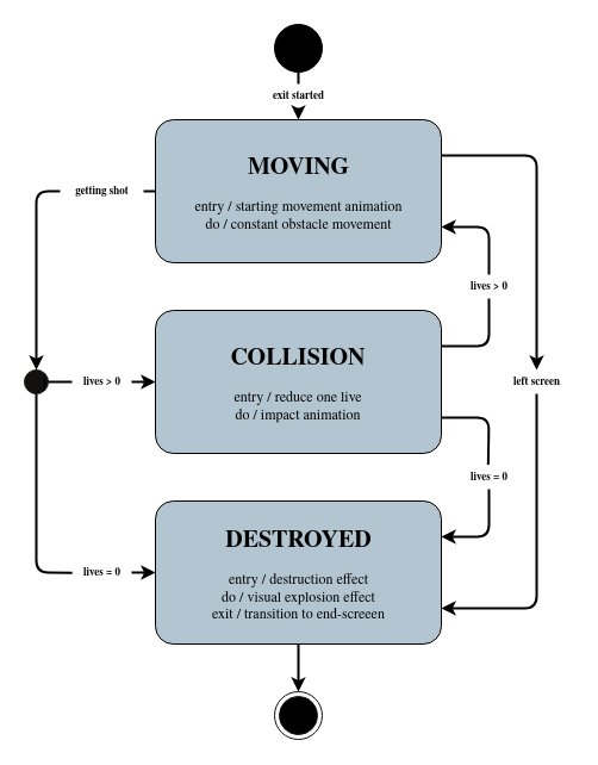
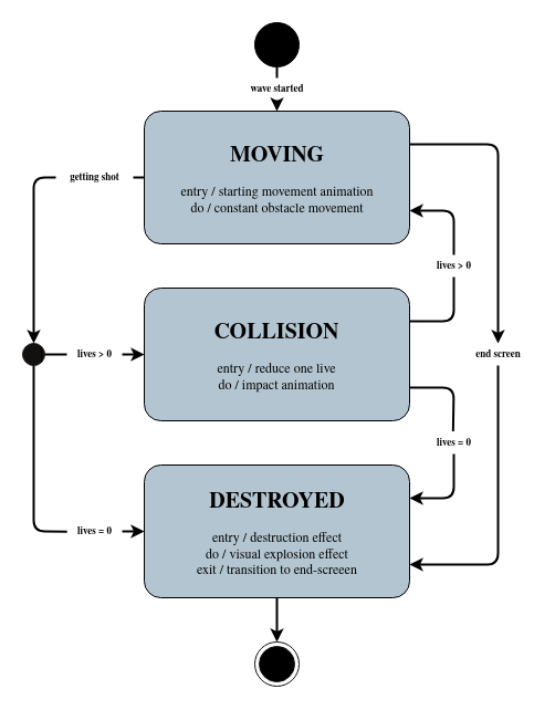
  <mxCell id="0" />
  <mxCell id="1" parent="0" />
  <mxCell id="2" style="edgeStyle=none;html=1;exitX=0;exitY=0.5;exitDx=0;exitDy=0;strokeColor=#000000;fontFamily=TeX Gyre Termes;fontSize=9;fontColor=#000000;endArrow=none;endFill=0;strokeWidth=2;" edge="1" parent="1" source="4" target="14"><mxGeometry relative="1" as="geometry" /></mxCell>
  <mxCell id="3" style="edgeStyle=none;html=1;exitX=1;exitY=0.25;exitDx=0;exitDy=0;strokeColor=#000000;strokeWidth=2;" edge="1" parent="1" source="4" target="26"><mxGeometry relative="1" as="geometry"><Array as="points"><mxPoint x="450" y="130" /></Array></mxGeometry></mxCell>
  <mxCell id="4" value="&lt;b style=&quot;font-size: 20px;&quot;&gt;MOVING&lt;br&gt;&lt;/b&gt;&lt;br&gt;entry / starting movement animation&lt;br&gt;do / constant obstacle movement&lt;br&gt;" style="html=1;align=center;verticalAlign=middle;rounded=1;absoluteArcSize=1;arcSize=30;dashed=0;fillColor=#B3C5D0;fontColor=#000000;strokeColor=#000000;fontFamily=TeX Gyre Termes;shadow=0;glass=0;" vertex="1" parent="1"><mxGeometry x="130" y="100" width="240" height="120" as="geometry" /></mxCell>
  <mxCell id="5" style="edgeStyle=none;html=1;exitX=1;exitY=0.75;exitDx=0;exitDy=0;entryX=0.487;entryY=-0.028;entryDx=0;entryDy=0;entryPerimeter=0;strokeColor=#000000;strokeWidth=2;fontFamily=TeX Gyre Termes;fontSize=9;fontColor=#000000;endArrow=none;endFill=0;" edge="1" parent="1" source="7" target="24"><mxGeometry relative="1" as="geometry"><Array as="points"><mxPoint x="410" y="350" /></Array></mxGeometry></mxCell>
  <mxCell id="6" style="edgeStyle=none;html=1;exitX=1;exitY=0.25;exitDx=0;exitDy=0;strokeColor=#000000;strokeWidth=2;endArrow=none;endFill=0;" edge="1" parent="1" source="7" target="30"><mxGeometry relative="1" as="geometry"><Array as="points"><mxPoint x="410" y="290" /></Array></mxGeometry></mxCell>
  <mxCell id="7" value="&lt;b&gt;&lt;font style=&quot;font-size: 20px;&quot;&gt;COLLISION&lt;/font&gt;&lt;/b&gt;&lt;b style=&quot;&quot;&gt;&lt;br&gt;&lt;/b&gt;&lt;br style=&quot;&quot;&gt;&lt;span style=&quot;&quot;&gt;entry / reduce one live&lt;/span&gt;&lt;br style=&quot;&quot;&gt;&lt;span style=&quot;&quot;&gt;do / impact animation&lt;/span&gt;&lt;br style=&quot;&quot;&gt;" style="html=1;align=center;verticalAlign=middle;rounded=1;absoluteArcSize=1;arcSize=30;dashed=0;fillColor=#B3C5D0;fontColor=#000000;strokeColor=#000000;fontFamily=TeX Gyre Termes;whiteSpace=wrap;shadow=0;glass=0;" vertex="1" parent="1"><mxGeometry x="130" y="260" width="240" height="120" as="geometry" /></mxCell>
  <mxCell id="8" style="edgeStyle=none;html=1;entryX=0.5;entryY=0;entryDx=0;entryDy=0;strokeColor=#000000;fontFamily=TeX Gyre Termes;fontSize=20;fontColor=#000000;strokeWidth=2;" edge="1" parent="1" source="9" target="12"><mxGeometry relative="1" as="geometry" /></mxCell>
  <mxCell id="9" value="&lt;font style=&quot;font-size: 20px;&quot;&gt;&lt;b&gt;DESTROYED&lt;/b&gt;&lt;br&gt;&lt;/font&gt;&lt;br&gt;entry / destruction effect&lt;br&gt;do / visual explosion effect&lt;br&gt;exit / transition to end-screeen" style="html=1;align=center;verticalAlign=middle;rounded=1;absoluteArcSize=1;arcSize=30;dashed=0;fillColor=#B3C5D0;fontColor=#000000;strokeColor=#000000;fontFamily=TeX Gyre Termes;shadow=0;glass=0;" vertex="1" parent="1"><mxGeometry x="130" y="420" width="240" height="120" as="geometry" /></mxCell>
  <mxCell id="10" style="edgeStyle=none;html=1;entryX=0.5;entryY=0;entryDx=0;entryDy=0;strokeColor=#000000;fontFamily=TeX Gyre Termes;fontSize=20;fontColor=#000000;strokeWidth=2;startArrow=none;" edge="1" parent="1" source="28" target="4"><mxGeometry relative="1" as="geometry"><mxPoint x="190" y="100" as="targetPoint" /></mxGeometry></mxCell>
  <mxCell id="11" value="" style="ellipse;fillColor=strokeColor;strokeColor=#000000;" vertex="1" parent="1"><mxGeometry x="230" y="20" width="40" height="40" as="geometry" /></mxCell>
  <mxCell id="12" value="" style="ellipse;html=1;shape=endState;fillColor=#000000;strokeColor=#131010;" vertex="1" parent="1"><mxGeometry x="230" y="580" width="40" height="40" as="geometry" /></mxCell>
  <mxCell id="13" style="edgeStyle=none;html=1;entryX=0.5;entryY=0;entryDx=0;entryDy=0;strokeColor=#000000;fontFamily=TeX Gyre Termes;fontSize=9;fontColor=#000000;endArrow=classic;endFill=1;strokeWidth=2;" edge="1" parent="1" source="14" target="17"><mxGeometry relative="1" as="geometry"><Array as="points"><mxPoint x="30" y="160" /></Array></mxGeometry></mxCell>
  <mxCell id="14" value="getting shot" style="text;html=1;align=center;verticalAlign=middle;resizable=0;points=[];autosize=1;strokeColor=none;fillColor=none;fontSize=9;fontFamily=TeX Gyre Termes;fontColor=#000000;rotation=0;fontStyle=1" vertex="1" parent="1"><mxGeometry x="50" y="150" width="70" height="20" as="geometry" /></mxCell>
  <mxCell id="15" style="edgeStyle=none;html=1;entryX=0.003;entryY=0.509;entryDx=0;entryDy=0;entryPerimeter=0;strokeColor=#000000;fontFamily=TeX Gyre Termes;fontSize=10;fontColor=#000000;endArrow=none;endFill=0;strokeWidth=2;" edge="1" parent="1" source="17" target="20"><mxGeometry relative="1" as="geometry"><Array as="points"><mxPoint x="30" y="480" /></Array></mxGeometry></mxCell>
  <mxCell id="16" style="edgeStyle=none;html=1;strokeColor=#000000;fontFamily=TeX Gyre Termes;fontSize=10;fontColor=#000000;endArrow=none;endFill=0;strokeWidth=2;" edge="1" parent="1" source="17" target="22"><mxGeometry relative="1" as="geometry" /></mxCell>
  <mxCell id="17" value="" style="ellipse;fillColor=strokeColor;shadow=0;glass=0;sketch=0;strokeColor=#131010;fontFamily=TeX Gyre Termes;fontSize=10;fontColor=#000000;" vertex="1" parent="1"><mxGeometry x="20" y="310" width="20" height="20" as="geometry" /></mxCell>
  <mxCell id="18" style="edgeStyle=none;html=1;exitX=1;exitY=0;exitDx=0;exitDy=0;entryX=1;entryY=1;entryDx=0;entryDy=0;strokeColor=#000000;fontFamily=TeX Gyre Termes;fontSize=10;fontColor=#000000;endArrow=none;endFill=0;" edge="1" parent="1" source="17" target="17"><mxGeometry relative="1" as="geometry" /></mxCell>
  <mxCell id="19" style="edgeStyle=none;html=1;entryX=0;entryY=0.5;entryDx=0;entryDy=0;strokeColor=#000000;fontFamily=TeX Gyre Termes;fontSize=10;fontColor=#000000;endArrow=classic;endFill=1;strokeWidth=2;" edge="1" parent="1" source="20" target="9"><mxGeometry relative="1" as="geometry" /></mxCell>
  <mxCell id="20" value="lives = 0" style="text;html=1;align=center;verticalAlign=middle;resizable=0;points=[];autosize=1;strokeColor=none;fillColor=none;fontSize=9;fontFamily=TeX Gyre Termes;fontColor=#000000;fontStyle=1" vertex="1" parent="1"><mxGeometry x="60" y="470" width="50" height="20" as="geometry" /></mxCell>
  <mxCell id="21" style="edgeStyle=none;html=1;strokeColor=#000000;fontFamily=TeX Gyre Termes;fontSize=10;fontColor=#000000;endArrow=classic;endFill=1;strokeWidth=2;" edge="1" parent="1" source="22" target="7"><mxGeometry relative="1" as="geometry" /></mxCell>
  <mxCell id="22" value="lives &amp;gt; 0" style="text;html=1;align=center;verticalAlign=middle;resizable=0;points=[];autosize=1;strokeColor=none;fillColor=none;fontSize=9;fontFamily=TeX Gyre Termes;fontColor=#000000;fontStyle=1" vertex="1" parent="1"><mxGeometry x="60" y="310" width="50" height="20" as="geometry" /></mxCell>
  <mxCell id="23" style="edgeStyle=none;html=1;entryX=1;entryY=0.25;entryDx=0;entryDy=0;strokeColor=#000000;strokeWidth=2;fontFamily=TeX Gyre Termes;fontSize=9;fontColor=#000000;endArrow=classic;endFill=1;" edge="1" parent="1" source="24" target="9"><mxGeometry relative="1" as="geometry"><Array as="points"><mxPoint x="410" y="450" /></Array></mxGeometry></mxCell>
  <mxCell id="24" value="lives = 0" style="text;html=1;align=center;verticalAlign=middle;resizable=0;points=[];autosize=1;strokeColor=none;fillColor=none;fontSize=9;fontFamily=TeX Gyre Termes;fontColor=#000000;fontStyle=1" vertex="1" parent="1"><mxGeometry x="385" y="390" width="50" height="20" as="geometry" /></mxCell>
  <mxCell id="25" style="edgeStyle=none;html=1;entryX=1;entryY=0.75;entryDx=0;entryDy=0;strokeColor=#000000;strokeWidth=2;" edge="1" parent="1" source="26" target="9"><mxGeometry relative="1" as="geometry"><Array as="points"><mxPoint x="450" y="510" /></Array></mxGeometry></mxCell>
- <mxCell id="26" value="left screen" style="text;html=1;align=center;verticalAlign=middle;resizable=0;points=[];autosize=1;strokeColor=none;fillColor=none;fontSize=9;fontFamily=TeX Gyre Termes;fontColor=#000000;fontStyle=1" vertex="1" parent="1"><mxGeometry x="420" y="310" width="60" height="20" as="geometry" /></mxCell>
+ <mxCell id="26" value="end screen" style="text;html=1;align=center;verticalAlign=middle;resizable=0;points=[];autosize=1;strokeColor=none;fillColor=none;fontSize=9;fontFamily=TeX Gyre Termes;fontColor=#000000;fontStyle=1" vertex="1" parent="1"><mxGeometry x="420" y="310" width="60" height="20" as="geometry" /></mxCell>
  <mxCell id="27" value="" style="edgeStyle=none;html=1;entryX=0.5;entryY=0;entryDx=0;entryDy=0;strokeColor=#000000;fontFamily=TeX Gyre Termes;fontSize=20;fontColor=#000000;strokeWidth=2;endArrow=none;" edge="1" parent="1" source="11" target="28"><mxGeometry relative="1" as="geometry"><mxPoint x="250" y="60" as="sourcePoint" /><mxPoint x="250" y="100" as="targetPoint" /></mxGeometry></mxCell>
- <mxCell id="28" value="exit started" style="text;html=1;align=center;verticalAlign=middle;resizable=0;points=[];autosize=1;strokeColor=none;fillColor=none;fontSize=9;fontFamily=TeX Gyre Termes;fontColor=#000000;fontStyle=1" vertex="1" parent="1"><mxGeometry x="215" y="70" width="70" height="20" as="geometry" /></mxCell>
+ <mxCell id="28" value="wave started" style="text;html=1;align=center;verticalAlign=middle;resizable=0;points=[];autosize=1;strokeColor=none;fillColor=none;fontSize=9;fontFamily=TeX Gyre Termes;fontColor=#000000;fontStyle=1" vertex="1" parent="1"><mxGeometry x="215" y="70" width="70" height="20" as="geometry" /></mxCell>
  <mxCell id="29" style="edgeStyle=none;html=1;entryX=1;entryY=0.75;entryDx=0;entryDy=0;strokeColor=#000000;strokeWidth=2;" edge="1" parent="1" source="30" target="4"><mxGeometry relative="1" as="geometry"><Array as="points"><mxPoint x="410" y="190" /></Array></mxGeometry></mxCell>
  <mxCell id="30" value="lives &amp;gt; 0" style="text;html=1;align=center;verticalAlign=middle;resizable=0;points=[];autosize=1;strokeColor=none;fillColor=none;fontSize=9;fontFamily=TeX Gyre Termes;fontColor=#000000;fontStyle=1" vertex="1" parent="1"><mxGeometry x="385" y="230" width="50" height="20" as="geometry" /></mxCell>
